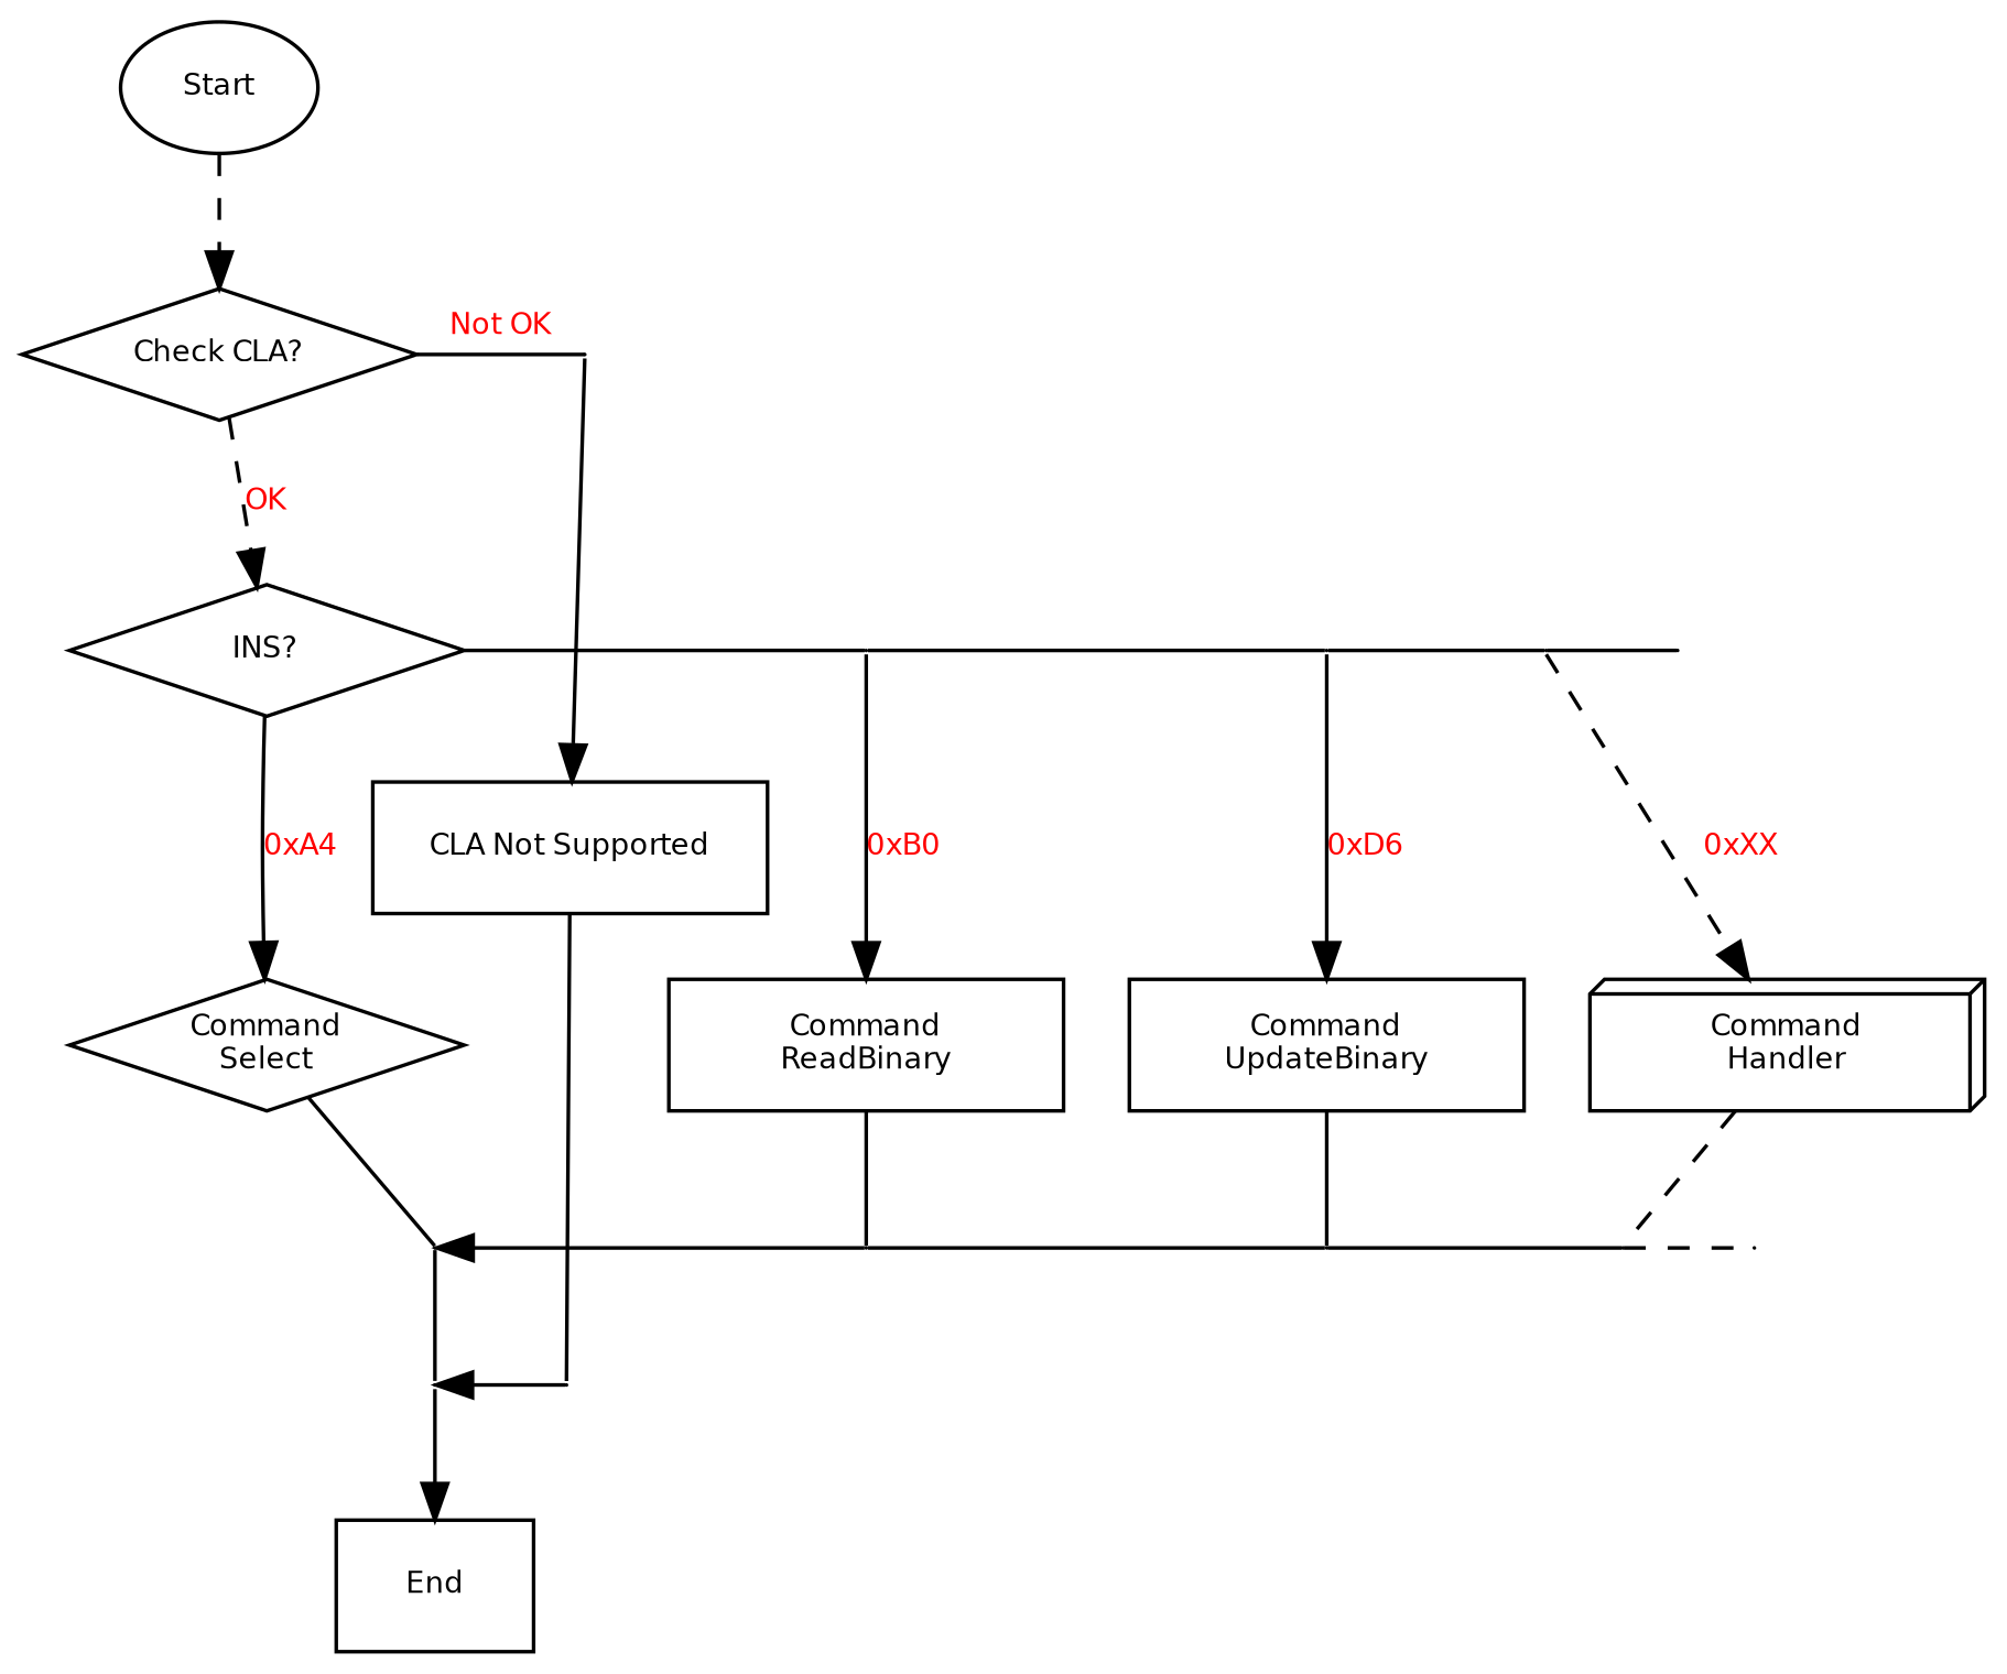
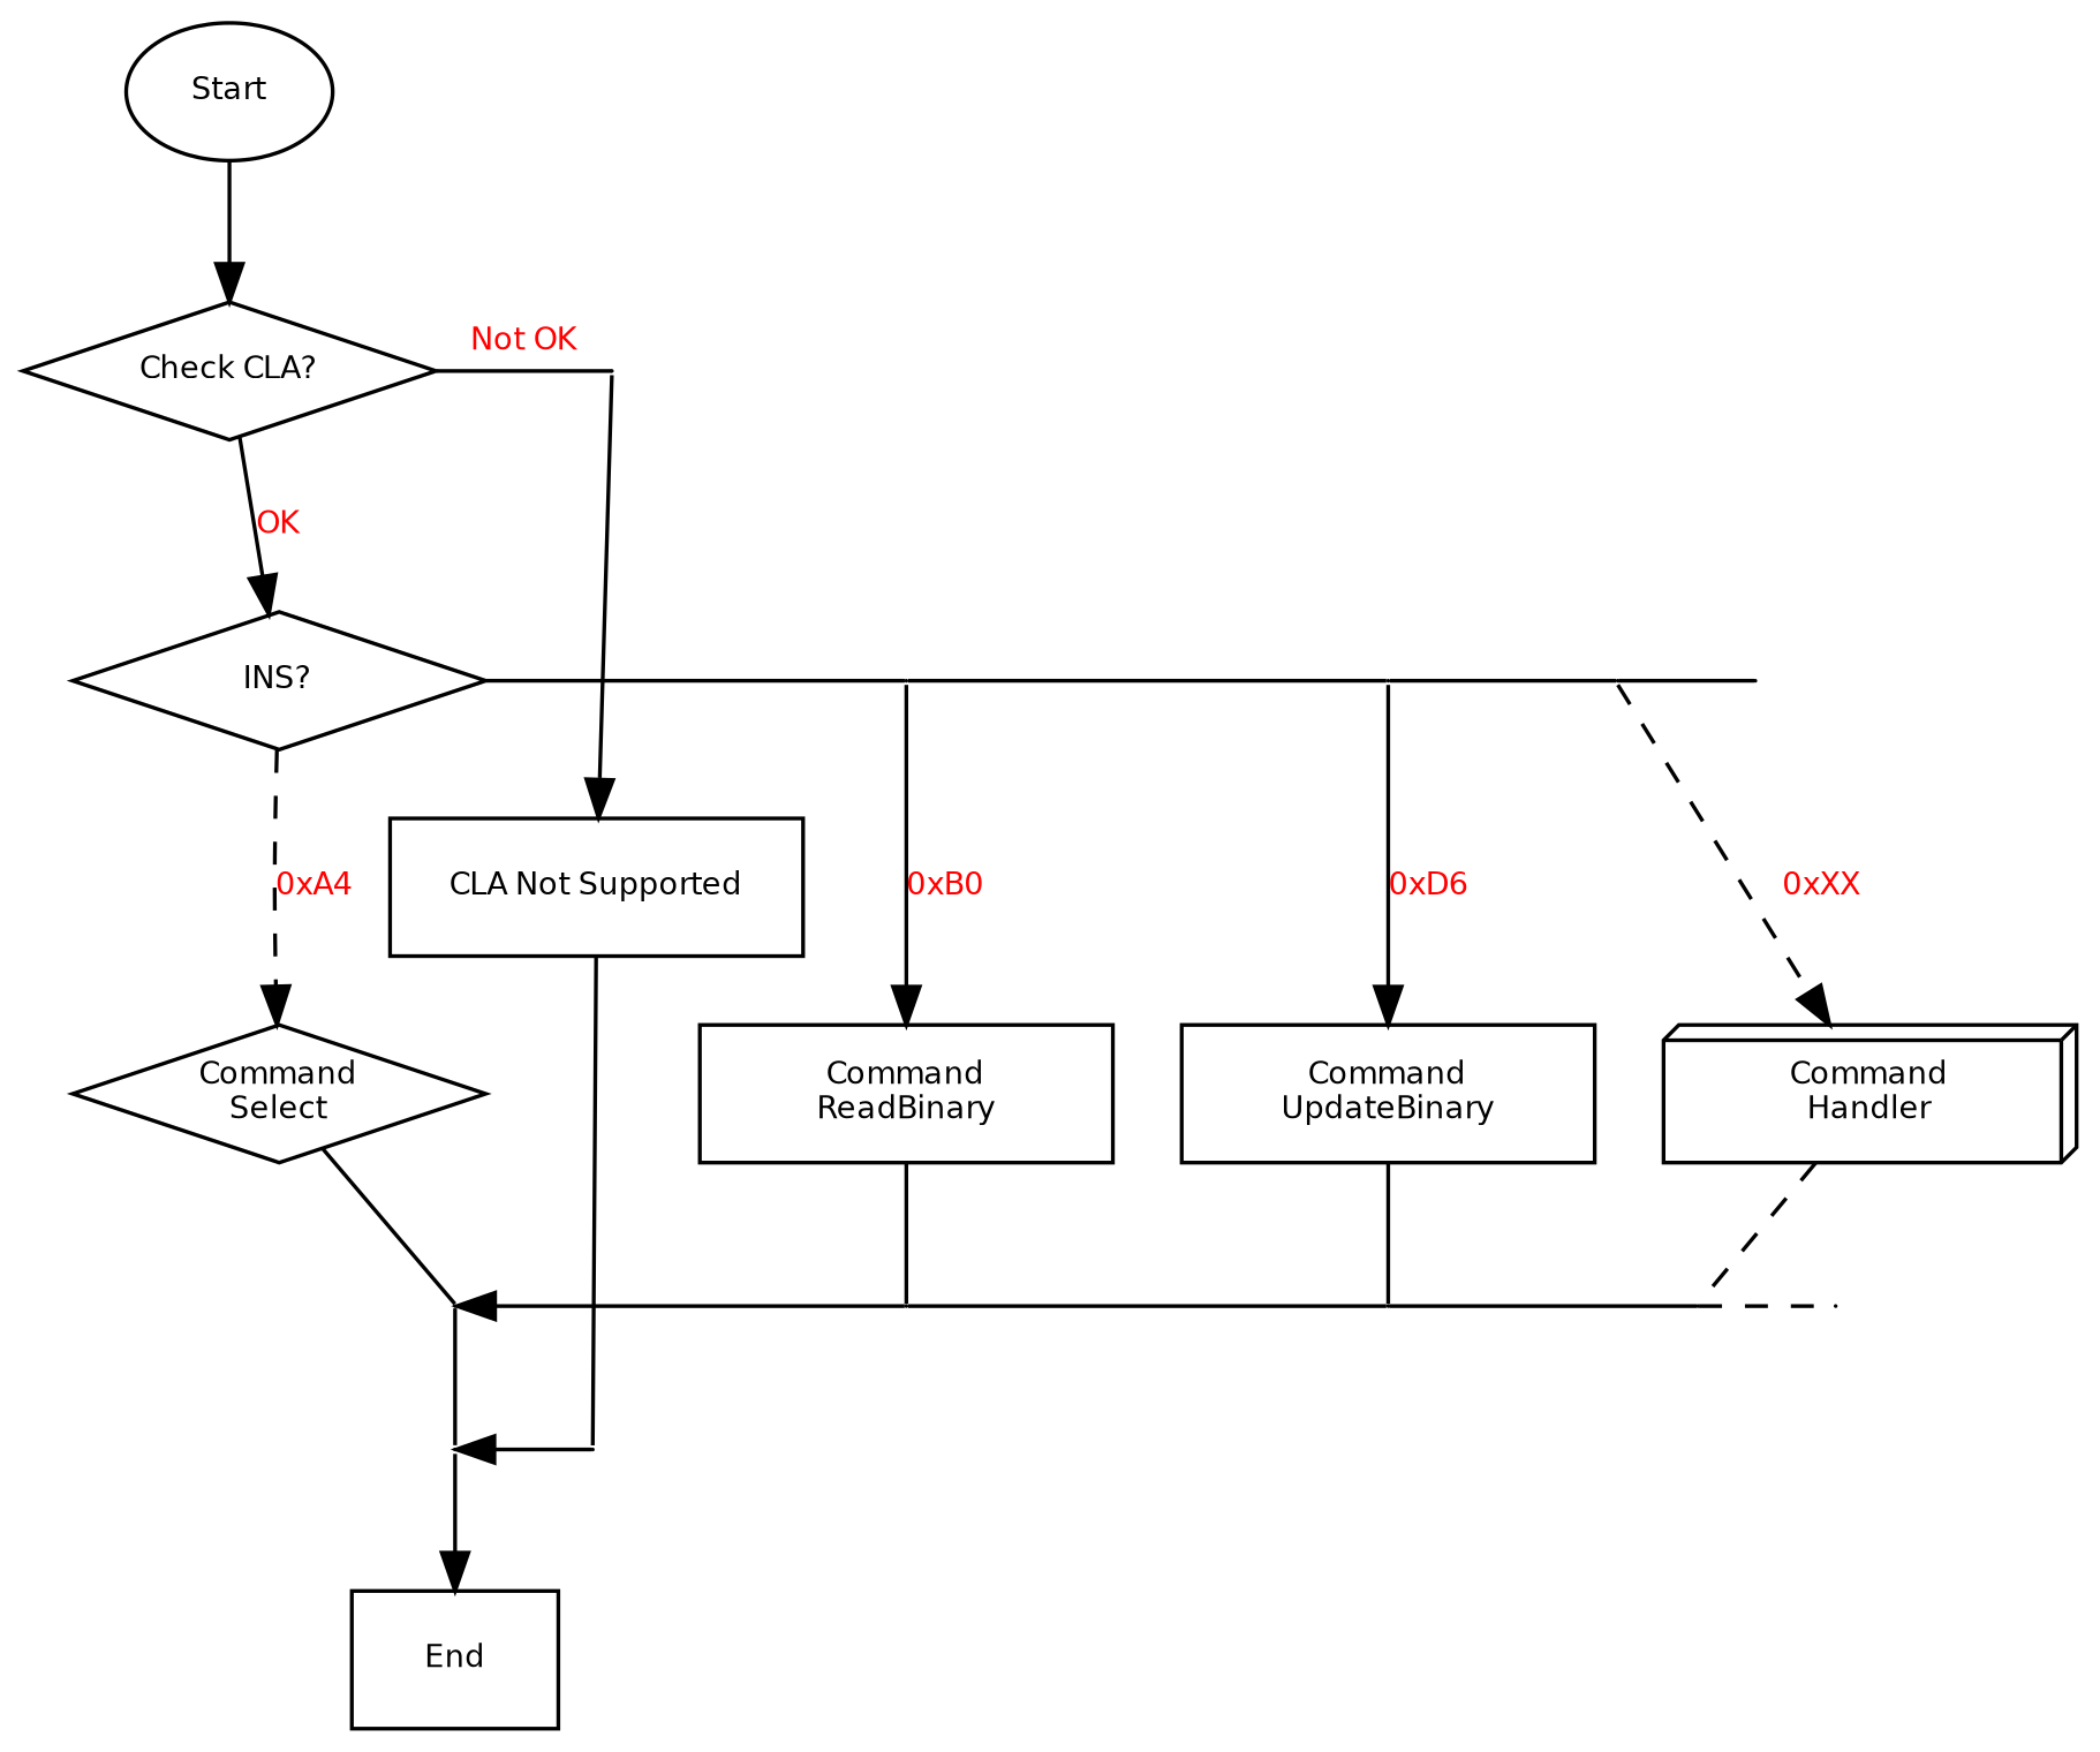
  digraph {
    node [fontname="Bitstream Vera Sans" fontsize=8 shape=point]
    edge [fontcolor=Red fontname="Bitstream Vera Sans" fontsize=8]
    n1 [fixedsize=true label="INS?" shape=diamond width=1.5]
    n2 [label="." width=0]
    n3 [label="." width=0]
    n4 [label="." width=0]
    n5 [label="." width=0]
    n6 [label="." width=0]
    n7 [label="." width=0]
    n8 [label="." width=0]
    n9 [label="." width=0]
    n10 [label="." width=0]
    n11 [fixedsize=true label="Check CLA?" shape=diamond width=1.5]
    n12 [label="." width=0]
    n13 [label="." width=0]
    n14 [label="." width=0]
    n15 [fixedsize=true label="Command\nSelect" shape=diamond width=1.5]
    n16 [fixedsize=true label="Command\nReadBinary" shape=box width=1.5]
    n17 [fixedsize=true label="Command\nUpdateBinary" shape=box width=1.5]
    n18 [fixedsize=true label="Command\nHandler" shape=box3d width=1.5]
    n19 [fixedsize=true label="CLA Not Supported" shape=box width=1.5]
    n20 [label=End shape=box]
    n21 [label=Start shape=oval]
    subgraph sub_1 {
      rank=same
      n1
      n2
    }
    subgraph sub_2 {
      rank=same
      n3
      n4
    }
    subgraph sub_3 {
      rank=same
      n2
      n5
    }
    subgraph sub_4 {
      rank=same
      n4
      n6
    }
    subgraph sub_5 {
      rank=same
      n5
      n7
    }
    subgraph sub_6 {
      rank=same
      n6
      n8
    }
    subgraph sub_7 {
      rank=same
      n7
      n9
    }
    subgraph sub_8 {
      rank=same
      n8
      n10
    }
    subgraph sub_9 {
      rank=same
      n11
      n12
    }
    subgraph sub_10 {
      rank=same
      n13
      n14
    }
    n1 -> n2 [arrowhead=none]
-   n1 -> n15 [label="0xA4"]
+   n1 -> n15 [label="0xA4" style=dashed]
    n2 -> n5 [arrowhead=none]
    n2 -> n16 [label="0xB0"]
    n3 -> n4 [dir=back]
    n3 -> n13 [arrowhead=none]
    n4 -> n6 [arrowtail=none dir=back]
    n5 -> n7 [arrowhead=none]
    n5 -> n17 [label="0xD6"]
    n6 -> n8 [arrowtail=none dir=back]
    n7 -> n9 [arrowhead=none]
    n7 -> n18 [label="0xXX" style=dashed]
    n8 -> n10 [arrowtail=none dir=back style=dashed]
-   n11 -> n1 [label=OK style=dashed]
+   n11 -> n1 [label=OK]
    n11 -> n12 [arrowhead=none label="Not OK"]
    n12 -> n19
    n13 -> n14 [dir=back]
    n13 -> n20
    n15 -> n3 [arrowhead=none]
    n16 -> n4 [arrowhead=none]
    n17 -> n6 [arrowhead=none]
    n18 -> n8 [arrowhead=none style=dashed]
    n19 -> n14 [arrowhead=none]
-   n21 -> n11 [style=dashed]
+   n21 -> n11
  }
